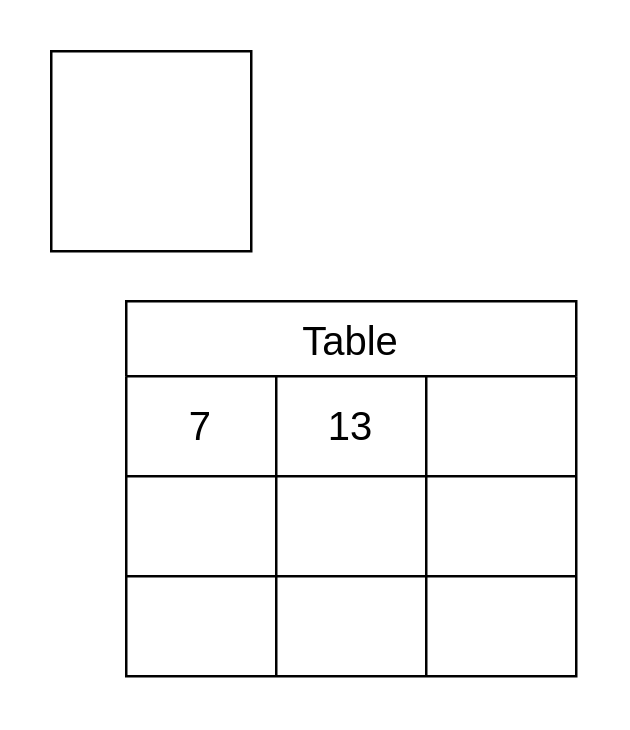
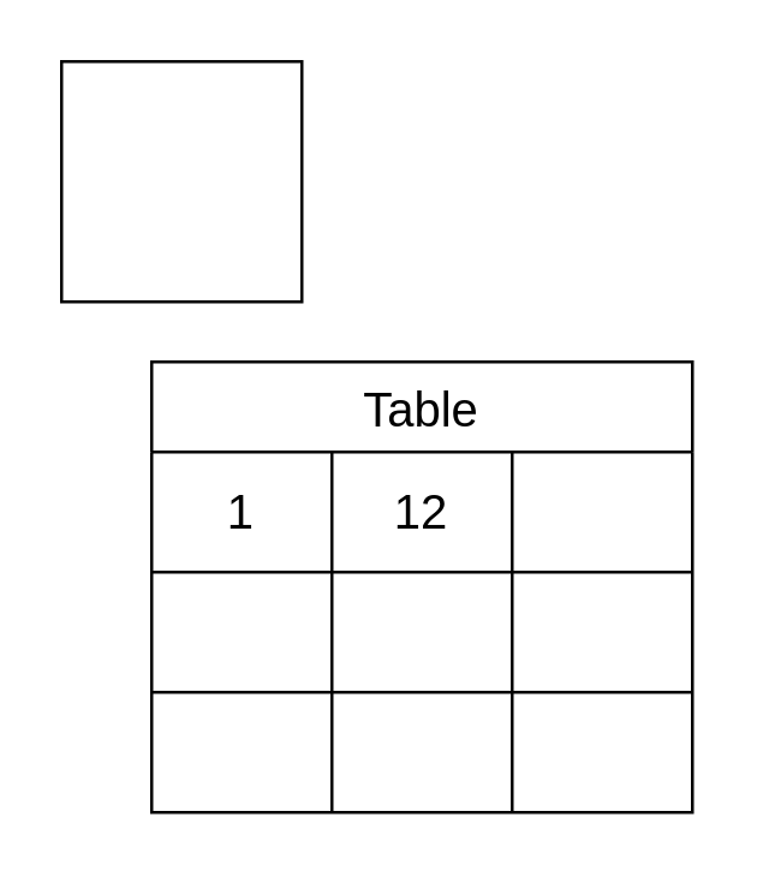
  <mxCell id="0" />
  <mxCell id="1" parent="0" />
  <mxCell id="2" value="" style="whiteSpace=wrap;html=1;aspect=fixed;" vertex="1" parent="1"><mxGeometry x="20" y="20" width="80" height="80" as="geometry" /></mxCell>
  <mxCell id="3" value="Table" style="shape=table;startSize=30;container=1;collapsible=0;childLayout=tableLayout;strokeColor=default;fontSize=16;" vertex="1" parent="1"><mxGeometry x="50" y="120" width="180" height="150" as="geometry" /></mxCell>
  <mxCell id="4" value="" style="shape=tableRow;horizontal=0;startSize=0;swimlaneHead=0;swimlaneBody=0;strokeColor=inherit;top=0;left=0;bottom=0;right=0;collapsible=0;dropTarget=0;fillColor=none;points=[[0,0.5],[1,0.5]];portConstraint=eastwest;fontSize=16;" vertex="1" parent="3"><mxGeometry y="30" width="180" height="40" as="geometry" /></mxCell>
- <mxCell id="5" value="7" style="shape=partialRectangle;html=1;whiteSpace=wrap;connectable=0;strokeColor=inherit;overflow=hidden;fillColor=none;top=0;left=0;bottom=0;right=0;pointerEvents=1;fontSize=16;" vertex="1" parent="4"><mxGeometry width="60" height="40" as="geometry"><mxRectangle width="60" height="40" as="alternateBounds" /></mxGeometry></mxCell>
- <mxCell id="6" value="13" style="shape=partialRectangle;html=1;whiteSpace=wrap;connectable=0;strokeColor=inherit;overflow=hidden;fillColor=none;top=0;left=0;bottom=0;right=0;pointerEvents=1;fontSize=16;" vertex="1" parent="4"><mxGeometry x="60" width="60" height="40" as="geometry"><mxRectangle width="60" height="40" as="alternateBounds" /></mxGeometry></mxCell>
+ <mxCell id="5" value="1" style="shape=partialRectangle;html=1;whiteSpace=wrap;connectable=0;strokeColor=inherit;overflow=hidden;fillColor=none;top=0;left=0;bottom=0;right=0;pointerEvents=1;fontSize=16;" vertex="1" parent="4"><mxGeometry width="60" height="40" as="geometry"><mxRectangle width="60" height="40" as="alternateBounds" /></mxGeometry></mxCell>
+ <mxCell id="6" value="12" style="shape=partialRectangle;html=1;whiteSpace=wrap;connectable=0;strokeColor=inherit;overflow=hidden;fillColor=none;top=0;left=0;bottom=0;right=0;pointerEvents=1;fontSize=16;" vertex="1" parent="4"><mxGeometry x="60" width="60" height="40" as="geometry"><mxRectangle width="60" height="40" as="alternateBounds" /></mxGeometry></mxCell>
  <mxCell id="7" value="" style="shape=partialRectangle;html=1;whiteSpace=wrap;connectable=0;strokeColor=inherit;overflow=hidden;fillColor=none;top=0;left=0;bottom=0;right=0;pointerEvents=1;fontSize=16;" vertex="1" parent="4"><mxGeometry x="120" width="60" height="40" as="geometry"><mxRectangle width="60" height="40" as="alternateBounds" /></mxGeometry></mxCell>
  <mxCell id="8" value="" style="shape=tableRow;horizontal=0;startSize=0;swimlaneHead=0;swimlaneBody=0;strokeColor=inherit;top=0;left=0;bottom=0;right=0;collapsible=0;dropTarget=0;fillColor=none;points=[[0,0.5],[1,0.5]];portConstraint=eastwest;fontSize=16;" vertex="1" parent="3"><mxGeometry y="70" width="180" height="40" as="geometry" /></mxCell>
  <mxCell id="9" value="" style="shape=partialRectangle;html=1;whiteSpace=wrap;connectable=0;strokeColor=inherit;overflow=hidden;fillColor=none;top=0;left=0;bottom=0;right=0;pointerEvents=1;fontSize=16;" vertex="1" parent="8"><mxGeometry width="60" height="40" as="geometry"><mxRectangle width="60" height="40" as="alternateBounds" /></mxGeometry></mxCell>
  <mxCell id="10" value="" style="shape=partialRectangle;html=1;whiteSpace=wrap;connectable=0;strokeColor=inherit;overflow=hidden;fillColor=none;top=0;left=0;bottom=0;right=0;pointerEvents=1;fontSize=16;" vertex="1" parent="8"><mxGeometry x="60" width="60" height="40" as="geometry"><mxRectangle width="60" height="40" as="alternateBounds" /></mxGeometry></mxCell>
  <mxCell id="11" value="" style="shape=partialRectangle;html=1;whiteSpace=wrap;connectable=0;strokeColor=inherit;overflow=hidden;fillColor=none;top=0;left=0;bottom=0;right=0;pointerEvents=1;fontSize=16;" vertex="1" parent="8"><mxGeometry x="120" width="60" height="40" as="geometry"><mxRectangle width="60" height="40" as="alternateBounds" /></mxGeometry></mxCell>
  <mxCell id="12" value="" style="shape=tableRow;horizontal=0;startSize=0;swimlaneHead=0;swimlaneBody=0;strokeColor=inherit;top=0;left=0;bottom=0;right=0;collapsible=0;dropTarget=0;fillColor=none;points=[[0,0.5],[1,0.5]];portConstraint=eastwest;fontSize=16;" vertex="1" parent="3"><mxGeometry y="110" width="180" height="40" as="geometry" /></mxCell>
  <mxCell id="13" value="" style="shape=partialRectangle;html=1;whiteSpace=wrap;connectable=0;strokeColor=inherit;overflow=hidden;fillColor=none;top=0;left=0;bottom=0;right=0;pointerEvents=1;fontSize=16;" vertex="1" parent="12"><mxGeometry width="60" height="40" as="geometry"><mxRectangle width="60" height="40" as="alternateBounds" /></mxGeometry></mxCell>
  <mxCell id="14" value="" style="shape=partialRectangle;html=1;whiteSpace=wrap;connectable=0;strokeColor=inherit;overflow=hidden;fillColor=none;top=0;left=0;bottom=0;right=0;pointerEvents=1;fontSize=16;" vertex="1" parent="12"><mxGeometry x="60" width="60" height="40" as="geometry"><mxRectangle width="60" height="40" as="alternateBounds" /></mxGeometry></mxCell>
  <mxCell id="15" value="" style="shape=partialRectangle;html=1;whiteSpace=wrap;connectable=0;strokeColor=inherit;overflow=hidden;fillColor=none;top=0;left=0;bottom=0;right=0;pointerEvents=1;fontSize=16;" vertex="1" parent="12"><mxGeometry x="120" width="60" height="40" as="geometry"><mxRectangle width="60" height="40" as="alternateBounds" /></mxGeometry></mxCell>
